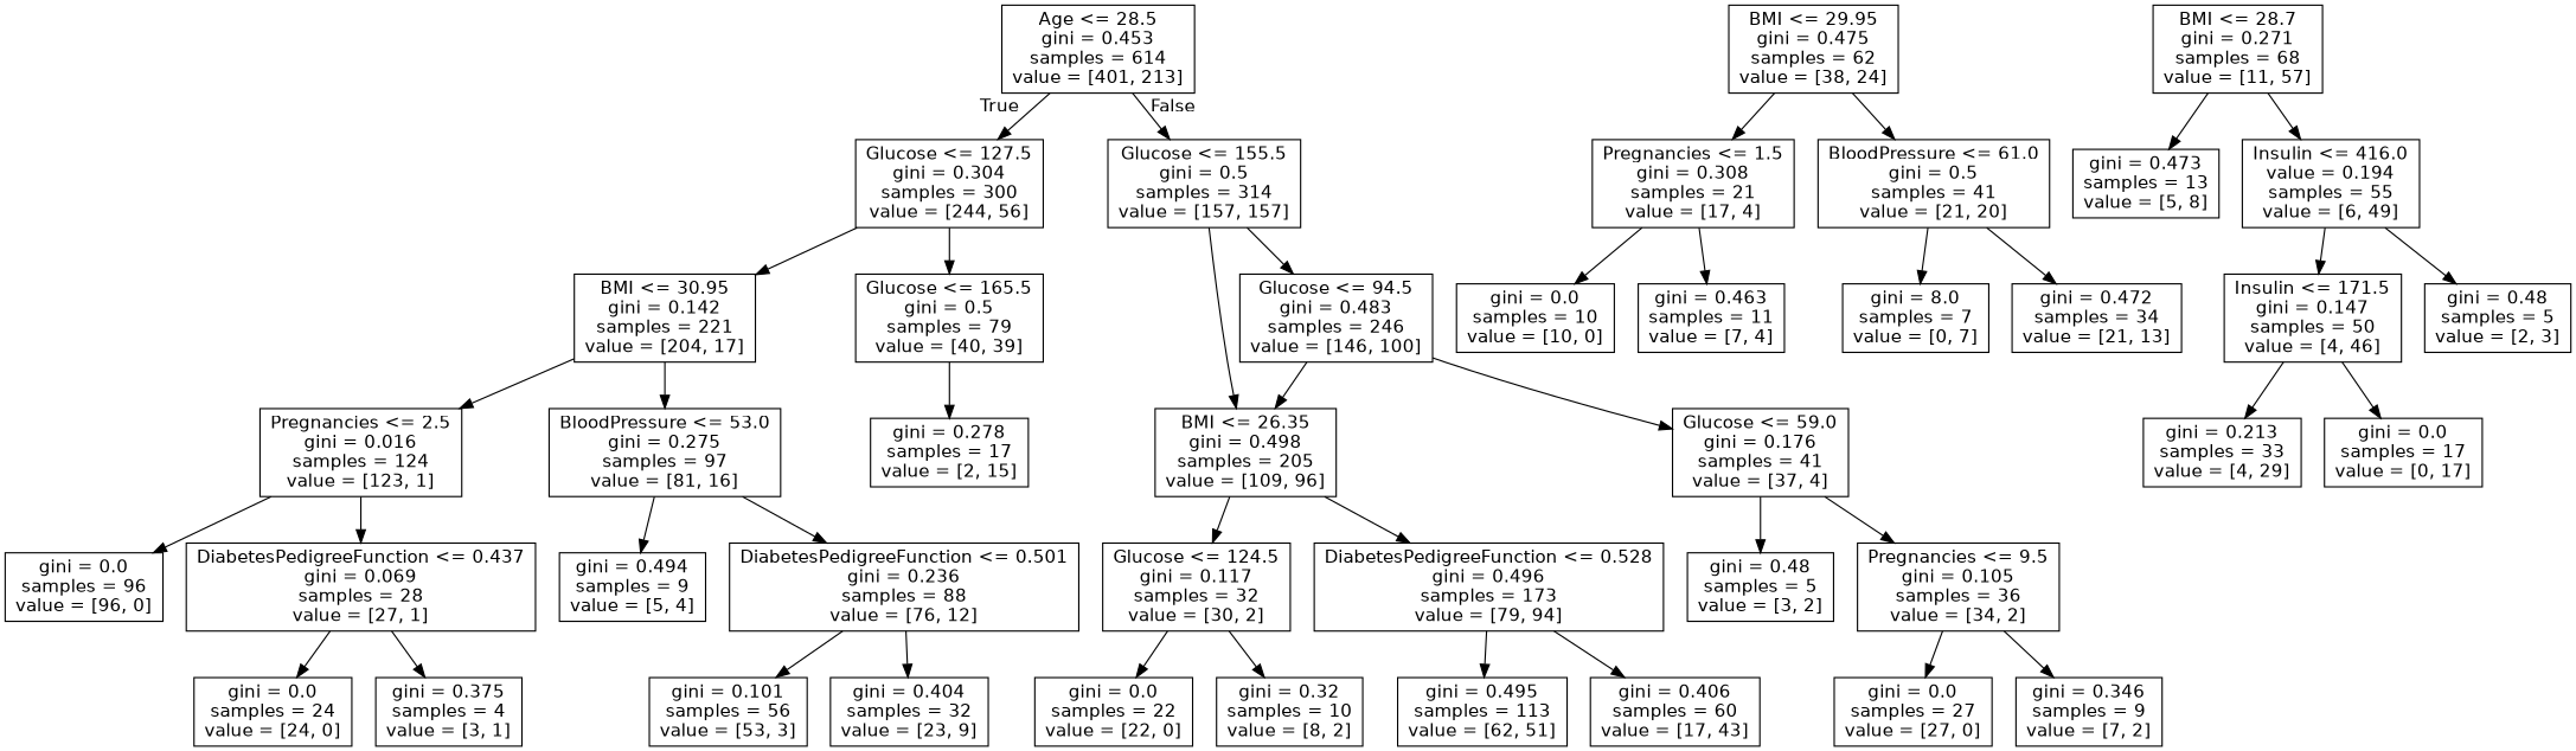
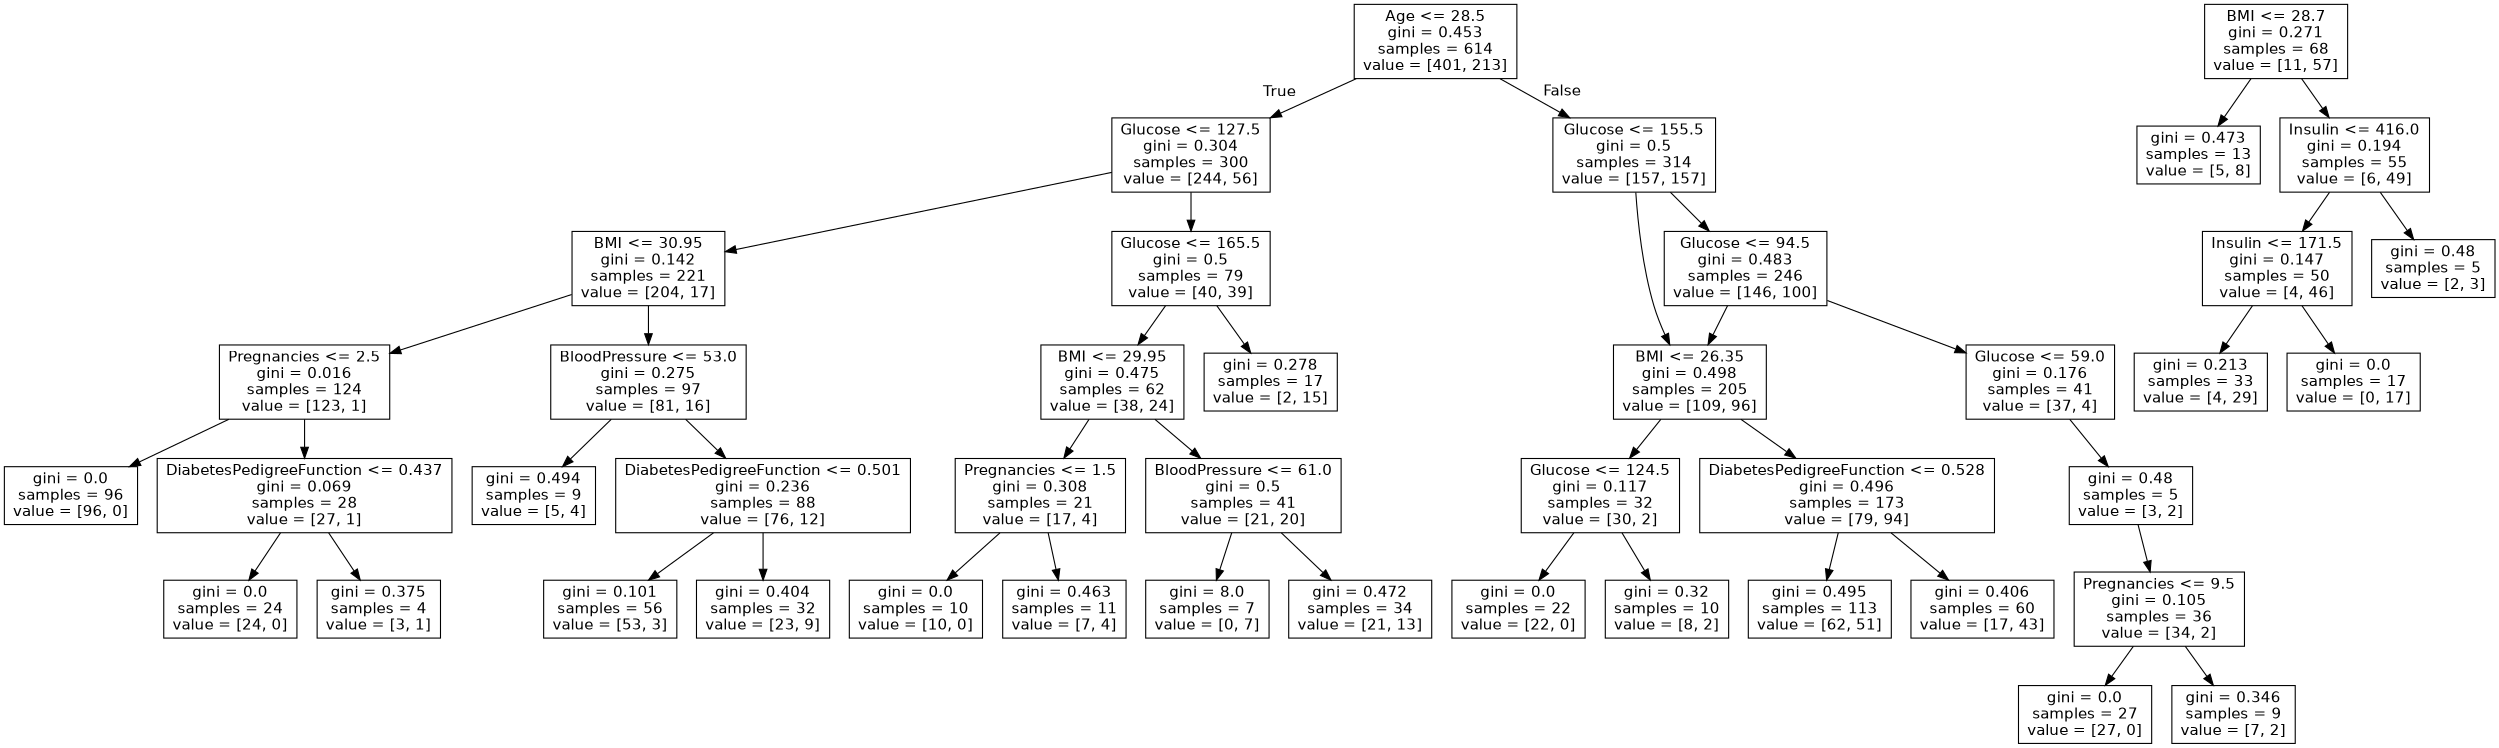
  digraph {
    node [fontname=helvetica shape=box]
    edge [fontname=helvetica]
    n1 [label="Age <= 28.5\ngini = 0.453\nsamples = 614\nvalue = [401, 213]"]
    n2 [label="Glucose <= 127.5\ngini = 0.304\nsamples = 300\nvalue = [244, 56]"]
    n3 [label="Glucose <= 155.5\ngini = 0.5\nsamples = 314\nvalue = [157, 157]"]
    n4 [label="BMI <= 30.95\ngini = 0.142\nsamples = 221\nvalue = [204, 17]"]
    n5 [label="Glucose <= 165.5\ngini = 0.5\nsamples = 79\nvalue = [40, 39]"]
    n6 [label="Glucose <= 94.5\ngini = 0.483\nsamples = 246\nvalue = [146, 100]"]
    n7 [label="BMI <= 26.35\ngini = 0.498\nsamples = 205\nvalue = [109, 96]"]
    n8 [label="Pregnancies <= 2.5\ngini = 0.016\nsamples = 124\nvalue = [123, 1]"]
    n9 [label="BloodPressure <= 53.0\ngini = 0.275\nsamples = 97\nvalue = [81, 16]"]
    n10 [label="BMI <= 29.95\ngini = 0.475\nsamples = 62\nvalue = [38, 24]"]
    n11 [label="gini = 0.278\nsamples = 17\nvalue = [2, 15]"]
    n12 [label="gini = 0.0\nsamples = 96\nvalue = [96, 0]"]
    n13 [label="DiabetesPedigreeFunction <= 0.437\ngini = 0.069\nsamples = 28\nvalue = [27, 1]"]
    n14 [label="gini = 0.494\nsamples = 9\nvalue = [5, 4]"]
    n15 [label="DiabetesPedigreeFunction <= 0.501\ngini = 0.236\nsamples = 88\nvalue = [76, 12]"]
    n16 [label="gini = 0.0\nsamples = 24\nvalue = [24, 0]"]
    n17 [label="gini = 0.375\nsamples = 4\nvalue = [3, 1]"]
    n18 [label="gini = 0.101\nsamples = 56\nvalue = [53, 3]"]
    n19 [label="gini = 0.404\nsamples = 32\nvalue = [23, 9]"]
    n20 [label="Pregnancies <= 1.5\ngini = 0.308\nsamples = 21\nvalue = [17, 4]"]
    n21 [label="BloodPressure <= 61.0\ngini = 0.5\nsamples = 41\nvalue = [21, 20]"]
    n22 [label="gini = 0.0\nsamples = 10\nvalue = [10, 0]"]
    n23 [label="gini = 0.463\nsamples = 11\nvalue = [7, 4]"]
    n24 [label="gini = 8.0\nsamples = 7\nvalue = [0, 7]"]
    n25 [label="gini = 0.472\nsamples = 34\nvalue = [21, 13]"]
    n26 [label="Glucose <= 59.0\ngini = 0.176\nsamples = 41\nvalue = [37, 4]"]
    n27 [label="BMI <= 28.7\ngini = 0.271\nsamples = 68\nvalue = [11, 57]"]
    n28 [label="gini = 0.473\nsamples = 13\nvalue = [5, 8]"]
-   n29 [label="Insulin <= 416.0\nvalue = 0.194\nsamples = 55\nvalue = [6, 49]"]
+   n29 [label="Insulin <= 416.0\ngini = 0.194\nsamples = 55\nvalue = [6, 49]"]
    n30 [label="gini = 0.48\nsamples = 5\nvalue = [3, 2]"]
    n31 [label="Pregnancies <= 9.5\ngini = 0.105\nsamples = 36\nvalue = [34, 2]"]
    n32 [label="Glucose <= 124.5\ngini = 0.117\nsamples = 32\nvalue = [30, 2]"]
    n33 [label="DiabetesPedigreeFunction <= 0.528\ngini = 0.496\nsamples = 173\nvalue = [79, 94]"]
    n34 [label="gini = 0.0\nsamples = 27\nvalue = [27, 0]"]
    n35 [label="gini = 0.346\nsamples = 9\nvalue = [7, 2]"]
    n36 [label="gini = 0.0\nsamples = 22\nvalue = [22, 0]"]
    n37 [label="gini = 0.32\nsamples = 10\nvalue = [8, 2]"]
    n38 [label="gini = 0.495\nsamples = 113\nvalue = [62, 51]"]
    n39 [label="gini = 0.406\nsamples = 60\nvalue = [17, 43]"]
    n40 [label="Insulin <= 171.5\ngini = 0.147\nsamples = 50\nvalue = [4, 46]"]
    n41 [label="gini = 0.48\nsamples = 5\nvalue = [2, 3]"]
    n42 [label="gini = 0.213\nsamples = 33\nvalue = [4, 29]"]
    n43 [label="gini = 0.0\nsamples = 17\nvalue = [0, 17]"]
    n1 -> n2 [headlabel=True labelangle=45 labeldistance=2.5]
    n1 -> n3 [headlabel=False labelangle=-45 labeldistance=2.5]
    n2 -> n4
    n2 -> n5
    n3 -> n6
    n3 -> n7
    n4 -> n8
    n4 -> n9
+   n5 -> n10
    n5 -> n11
    n6 -> n7
    n6 -> n26
    n7 -> n32
    n7 -> n33
    n8 -> n12
    n8 -> n13
    n9 -> n14
    n9 -> n15
    n10 -> n20
    n10 -> n21
    n13 -> n16
    n13 -> n17
    n15 -> n18
    n15 -> n19
    n20 -> n22
    n20 -> n23
    n21 -> n24
    n21 -> n25
    n26 -> n30
-   n26 -> n31
+   n30 -> n31
    n27 -> n28
    n27 -> n29
    n29 -> n40
    n29 -> n41
    n31 -> n34
    n31 -> n35
    n32 -> n36
    n32 -> n37
    n33 -> n38
    n33 -> n39
    n40 -> n42
    n40 -> n43
  }
